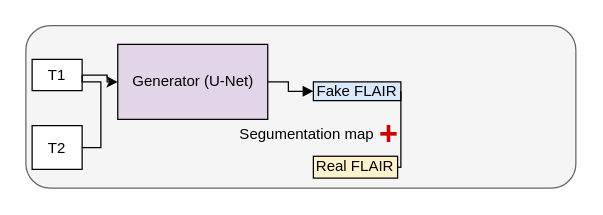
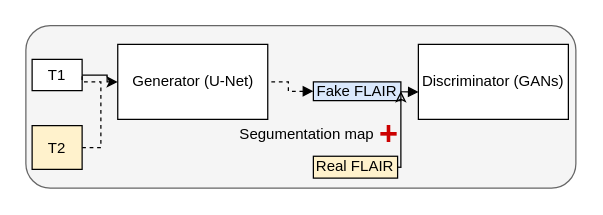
  <mxCell id="0" />
  <mxCell id="1" parent="0" />
  <mxCell id="2" value="" style="rounded=1;whiteSpace=wrap;html=1;fillColor=#f5f5f5;fontColor=#333333;strokeColor=#666666;" parent="1" vertex="1"><mxGeometry x="20" y="20" width="440" height="130" as="geometry" /></mxCell>
- <mxCell id="3" value="Generator (U-Net)" style="rounded=0;whiteSpace=wrap;html=1;fillColor=#e1d5e7;" parent="1" vertex="1"><mxGeometry x="93.5" y="35" width="120" height="60" as="geometry" /></mxCell>
+ <mxCell id="3" value="Generator (U-Net)" style="rounded=0;whiteSpace=wrap;html=1;" parent="1" vertex="1"><mxGeometry x="93.5" y="35" width="120" height="60" as="geometry" /></mxCell>
+ <mxCell id="4" value="Discriminator (GANs)" style="rounded=0;whiteSpace=wrap;html=1;" parent="1" vertex="1"><mxGeometry x="334" y="35" width="120" height="60" as="geometry" /></mxCell>
  <mxCell id="5" style="edgeStyle=orthogonalEdgeStyle;rounded=0;orthogonalLoop=1;jettySize=auto;html=1;exitX=1;exitY=0.5;exitDx=0;exitDy=0;" parent="1" source="6" target="3" edge="1"><mxGeometry relative="1" as="geometry" /></mxCell>
  <mxCell id="6" value="T1" style="rounded=0;whiteSpace=wrap;html=1;" parent="1" vertex="1"><mxGeometry x="25" y="47" width="40" height="25" as="geometry" /></mxCell>
- <mxCell id="8" style="edgeStyle=orthogonalEdgeStyle;rounded=0;orthogonalLoop=1;jettySize=auto;html=1;exitX=0;exitY=0.5;exitDx=0;exitDy=0;entryX=1;entryY=0.5;entryDx=0;entryDy=0;endArrow=none;endFill=0;startArrow=block;startFill=1;" parent="1" source="9" target="3" edge="1"><mxGeometry relative="1" as="geometry"><Array as="points"><mxPoint x="230" y="73" /><mxPoint x="230" y="65" /></Array></mxGeometry></mxCell>
+ <mxCell id="7" style="edgeStyle=orthogonalEdgeStyle;rounded=0;orthogonalLoop=1;jettySize=auto;html=1;exitX=1;exitY=0.5;exitDx=0;exitDy=0;entryX=0.002;entryY=0.636;entryDx=0;entryDy=0;entryPerimeter=0;endArrow=block;endFill=1;" parent="1" source="9" target="4" edge="1"><mxGeometry relative="1" as="geometry"><Array as="points"><mxPoint x="304" y="73" /></Array></mxGeometry></mxCell>
+ <mxCell id="8" style="edgeStyle=orthogonalEdgeStyle;rounded=0;orthogonalLoop=1;jettySize=auto;html=1;exitX=0;exitY=0.5;exitDx=0;exitDy=0;entryX=1;entryY=0.5;entryDx=0;entryDy=0;endArrow=none;endFill=0;startArrow=block;startFill=1;dashed=1;" parent="1" source="9" target="3" edge="1"><mxGeometry relative="1" as="geometry"><Array as="points"><mxPoint x="230" y="73" /><mxPoint x="230" y="65" /></Array></mxGeometry></mxCell>
  <mxCell id="9" value="Fake FLAIR" style="rounded=0;whiteSpace=wrap;html=1;fillColor=#dae8fc;" parent="1" vertex="1"><mxGeometry x="250" y="65" width="70" height="15" as="geometry" /></mxCell>
- <mxCell id="10" style="edgeStyle=orthogonalEdgeStyle;rounded=0;orthogonalLoop=1;jettySize=auto;html=1;exitX=1;exitY=0.5;exitDx=0;exitDy=0;entryX=1;entryY=0.5;entryDx=0;entryDy=0;endArrow=none;endFill=0;" parent="1" source="11" target="9" edge="1"><mxGeometry relative="1" as="geometry"><Array as="points"><mxPoint x="320" y="133" /><mxPoint x="320" y="73" /></Array></mxGeometry></mxCell>
+ <mxCell id="10" style="edgeStyle=orthogonalEdgeStyle;rounded=0;orthogonalLoop=1;jettySize=auto;html=1;exitX=1;exitY=0.5;exitDx=0;exitDy=0;entryX=1;entryY=0.5;entryDx=0;entryDy=0;endArrow=classic;endFill=0;" parent="1" source="11" target="9" edge="1"><mxGeometry relative="1" as="geometry"><Array as="points"><mxPoint x="320" y="133" /><mxPoint x="320" y="73" /></Array></mxGeometry></mxCell>
  <mxCell id="11" value="Real FLAIR" style="rounded=0;whiteSpace=wrap;html=1;fillColor=#fff2cc;" parent="1" vertex="1"><mxGeometry x="250" y="124.5" width="67.38" height="17.5" as="geometry" /></mxCell>
- <mxCell id="12" style="edgeStyle=orthogonalEdgeStyle;rounded=0;orthogonalLoop=1;jettySize=auto;html=1;exitX=1;exitY=0.5;exitDx=0;exitDy=0;endArrow=none;endFill=0;entryX=1;entryY=0.5;entryDx=0;entryDy=0;" parent="1" source="13" target="6" edge="1"><mxGeometry relative="1" as="geometry"><mxPoint x="70" y="70" as="targetPoint" /><Array as="points"><mxPoint x="80" y="118" /><mxPoint x="80" y="65" /></Array></mxGeometry></mxCell>
- <mxCell id="13" value="T2" style="rounded=0;whiteSpace=wrap;html=1;" parent="1" vertex="1"><mxGeometry x="25" y="100" width="40" height="35" as="geometry" /></mxCell>
+ <mxCell id="12" style="edgeStyle=orthogonalEdgeStyle;rounded=0;orthogonalLoop=1;jettySize=auto;html=1;exitX=1;exitY=0.5;exitDx=0;exitDy=0;endArrow=none;endFill=0;entryX=1;entryY=0.5;entryDx=0;entryDy=0;dashed=1;" parent="1" source="13" target="6" edge="1"><mxGeometry relative="1" as="geometry"><mxPoint x="70" y="70" as="targetPoint" /><Array as="points"><mxPoint x="80" y="118" /><mxPoint x="80" y="65" /></Array></mxGeometry></mxCell>
+ <mxCell id="13" value="T2" style="rounded=0;whiteSpace=wrap;html=1;fillColor=#fff2cc;" parent="1" vertex="1"><mxGeometry x="25" y="100" width="40" height="35" as="geometry" /></mxCell>
  <mxCell id="14" value="&lt;font style=&quot;font-size: 12px;&quot;&gt;&lt;span style=&quot;&quot;&gt;Segumentation&amp;nbsp;&lt;/span&gt;&lt;span style=&quot;&quot;&gt;map&lt;/span&gt;&lt;/font&gt;" style="text;html=1;strokeColor=none;fillColor=none;align=center;verticalAlign=middle;whiteSpace=wrap;rounded=0;" parent="1" vertex="1"><mxGeometry x="185.38" y="88.5" width="120" height="36" as="geometry" /></mxCell>
  <mxCell id="15" value="&lt;b style=&quot;font-family: Helvetica; font-size: 12px; font-style: normal; font-variant-ligatures: normal; font-variant-caps: normal; letter-spacing: normal; orphans: 2; text-align: center; text-indent: 0px; text-transform: none; widows: 2; word-spacing: 0px; -webkit-text-stroke-width: 0px; text-decoration-thickness: initial; text-decoration-style: initial; text-decoration-color: initial;&quot;&gt;&lt;font color=&quot;#cc0000&quot; style=&quot;font-size: 26px;&quot;&gt;+&lt;/font&gt;&lt;/b&gt;" style="text;whiteSpace=wrap;html=1;fontSize=12;fillColor=none;" parent="1" vertex="1"><mxGeometry x="301.38" y="84.5" width="20" height="40" as="geometry" /></mxCell>
